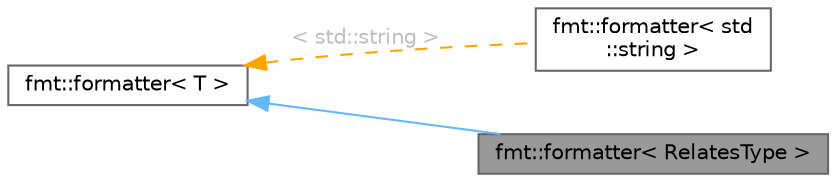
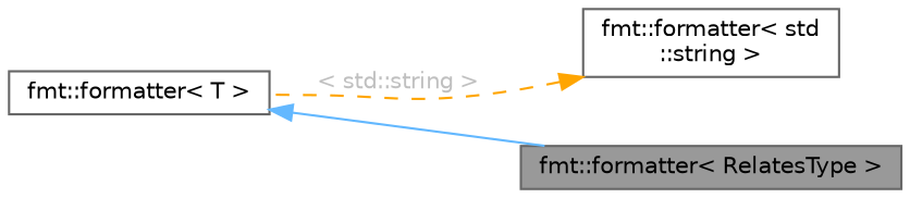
  digraph {
    rankdir=LR
    node [color=gray40 fillcolor=white fontname=Helvetica fontsize=10 shape=box style=filled]
    edge [dir=back fontname=Helvetica fontsize=10 labelfontname=Helvetica labelfontsize=10]
    n1 [fillcolor=grey60 fontcolor=black height=0.2 label="fmt::formatter\< RelatesType \>" width=0.4]
    n2 [height=0.2 label="fmt::formatter\< std\l::string \>" width=0.4]
    n3 [height=0.2 label="fmt::formatter\< T \>" width=0.4]
    n3 -> n1 [color=steelblue1 style=solid]
-   n3 -> n2 [color=orange fontcolor=grey label=" \< std::string \>" style=dashed]
+   n2 -> n3 [color=orange fontcolor=grey label=" \< std::string \>" style=dashed]
  }
